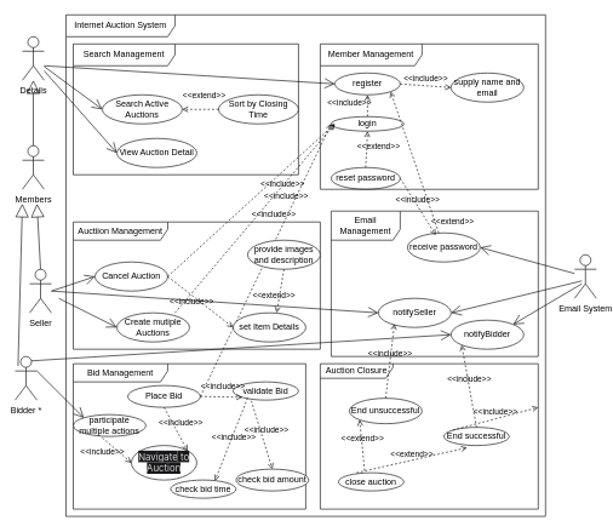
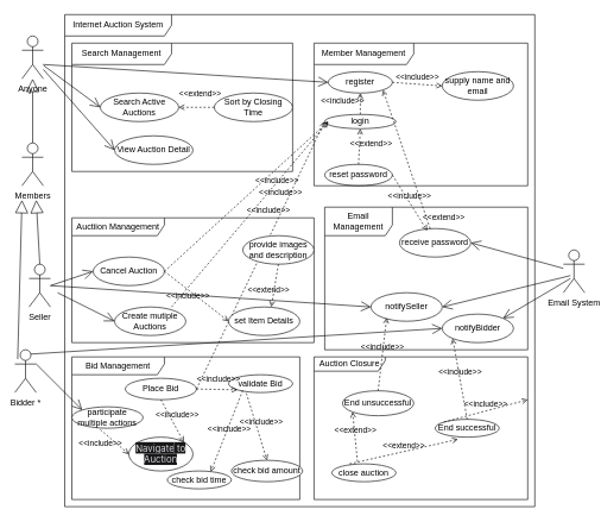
  <mxCell id="0" />
  <mxCell id="1" parent="0" />
  <mxCell id="2" value="Internet Auction System" style="shape=umlFrame;whiteSpace=wrap;html=1;pointerEvents=0;width=150;height=30;" vertex="1" parent="1"><mxGeometry x="90" y="20" width="660" height="690" as="geometry" /></mxCell>
  <mxCell id="3" value="Search Active Auctions" style="ellipse;whiteSpace=wrap;html=1;" vertex="1" parent="1"><mxGeometry x="140" y="130" width="110" height="40" as="geometry" /></mxCell>
  <mxCell id="4" value="View Auction Detail" style="ellipse;whiteSpace=wrap;html=1;" vertex="1" parent="1"><mxGeometry x="160" y="190" width="110" height="40" as="geometry" /></mxCell>
- <mxCell id="5" value="Details" style="shape=umlActor;verticalLabelPosition=bottom;verticalAlign=top;html=1;" vertex="1" parent="1"><mxGeometry x="30" y="50" width="30" height="60" as="geometry" /></mxCell>
+ <mxCell id="5" value="Anyone" style="shape=umlActor;verticalLabelPosition=bottom;verticalAlign=top;html=1;" vertex="1" parent="1"><mxGeometry x="30" y="50" width="30" height="60" as="geometry" /></mxCell>
  <mxCell id="6" value="Place Bid" style="ellipse;whiteSpace=wrap;html=1;" vertex="1" parent="1"><mxGeometry x="175" y="530" width="100" height="30" as="geometry" /></mxCell>
  <mxCell id="7" value="Cancel Auction" style="ellipse;whiteSpace=wrap;html=1;" vertex="1" parent="1"><mxGeometry x="130" y="360" width="100" height="40" as="geometry" /></mxCell>
  <mxCell id="8" value="register" style="ellipse;whiteSpace=wrap;html=1;" vertex="1" parent="1"><mxGeometry x="460" y="100" width="90" height="30" as="geometry" /></mxCell>
  <mxCell id="9" value="supply name and email" style="ellipse;whiteSpace=wrap;html=1;" vertex="1" parent="1"><mxGeometry x="620" y="100" width="100" height="40" as="geometry" /></mxCell>
  <mxCell id="10" value="Search Management" style="shape=umlFrame;whiteSpace=wrap;html=1;pointerEvents=0;width=140;height=30;" vertex="1" parent="1"><mxGeometry x="100" y="60" width="310" height="180" as="geometry" /></mxCell>
  <mxCell id="11" value="login" style="ellipse;whiteSpace=wrap;html=1;" vertex="1" parent="1"><mxGeometry x="455" y="160" width="100" height="20" as="geometry" /></mxCell>
  <mxCell id="12" value="reset password" style="ellipse;whiteSpace=wrap;html=1;" vertex="1" parent="1"><mxGeometry x="455" y="230" width="95" height="30" as="geometry" /></mxCell>
  <mxCell id="13" value="Member Management" style="shape=umlFrame;whiteSpace=wrap;html=1;pointerEvents=0;width=140;height=30;" vertex="1" parent="1"><mxGeometry x="440" y="60" width="300" height="200" as="geometry" /></mxCell>
  <mxCell id="14" value="Email System" style="shape=umlActor;verticalLabelPosition=bottom;verticalAlign=top;html=1;" vertex="1" parent="1"><mxGeometry x="790" y="350" width="30" height="60" as="geometry" /></mxCell>
  <mxCell id="15" value="" style="endArrow=open;endFill=1;endSize=12;html=1;rounded=0;entryX=0;entryY=0.5;entryDx=0;entryDy=0;" edge="1" parent="1" source="5" target="3"><mxGeometry width="160" relative="1" as="geometry"><mxPoint x="70" y="210" as="sourcePoint" /><mxPoint x="230" y="210" as="targetPoint" /></mxGeometry></mxCell>
  <mxCell id="16" value="" style="endArrow=open;endFill=1;endSize=12;html=1;rounded=0;entryX=0;entryY=0.5;entryDx=0;entryDy=0;" edge="1" parent="1" source="5" target="4"><mxGeometry width="160" relative="1" as="geometry"><mxPoint x="70" y="220" as="sourcePoint" /><mxPoint x="170" y="160" as="targetPoint" /></mxGeometry></mxCell>
  <mxCell id="17" value="" style="endArrow=block;endSize=16;endFill=0;html=1;rounded=0;" edge="1" parent="1" source="29" target="5"><mxGeometry width="160" relative="1" as="geometry"><mxPoint x="40" y="370" as="sourcePoint" /><mxPoint x="40" y="270" as="targetPoint" /></mxGeometry></mxCell>
  <mxCell id="18" value="" style="endArrow=open;endFill=1;endSize=12;html=1;rounded=0;entryX=0;entryY=0.5;entryDx=0;entryDy=0;" edge="1" parent="1" target="7"><mxGeometry width="160" relative="1" as="geometry"><mxPoint x="70" y="400" as="sourcePoint" /><mxPoint x="170" y="404.5" as="targetPoint" /></mxGeometry></mxCell>
  <mxCell id="19" value="&amp;lt;&amp;lt;include&amp;gt;&amp;gt;" style="html=1;verticalAlign=bottom;labelBackgroundColor=none;endArrow=open;endFill=0;dashed=1;rounded=0;entryX=0;entryY=0.5;entryDx=0;entryDy=0;exitX=1;exitY=0.5;exitDx=0;exitDy=0;" edge="1" parent="1" source="6" target="11"><mxGeometry x="0.255" y="13" width="160" relative="1" as="geometry"><mxPoint x="280" y="380" as="sourcePoint" /><mxPoint x="440" y="380" as="targetPoint" /><mxPoint as="offset" /></mxGeometry></mxCell>
  <mxCell id="20" value="" style="endArrow=open;endFill=1;endSize=12;html=1;rounded=0;entryX=0;entryY=0.5;entryDx=0;entryDy=0;" edge="1" parent="1" target="8"><mxGeometry width="160" relative="1" as="geometry"><mxPoint x="60" y="90" as="sourcePoint" /><mxPoint x="170" y="160" as="targetPoint" /></mxGeometry></mxCell>
  <mxCell id="21" value="&amp;lt;&amp;lt;extend&amp;gt;&amp;gt;" style="html=1;verticalAlign=bottom;labelBackgroundColor=none;endArrow=open;endFill=0;dashed=1;rounded=0;exitX=0.5;exitY=0;exitDx=0;exitDy=0;entryX=0.5;entryY=1;entryDx=0;entryDy=0;" edge="1" parent="1" source="12" target="11"><mxGeometry x="-0.167" y="-16" width="160" relative="1" as="geometry"><mxPoint x="590" y="220" as="sourcePoint" /><mxPoint x="750" y="220" as="targetPoint" /><mxPoint as="offset" /></mxGeometry></mxCell>
  <mxCell id="22" value="&amp;lt;&amp;lt;include&amp;gt;&amp;gt;" style="html=1;verticalAlign=bottom;labelBackgroundColor=none;endArrow=open;endFill=0;dashed=1;rounded=0;entryX=0;entryY=0.5;entryDx=0;entryDy=0;exitX=1;exitY=0.5;exitDx=0;exitDy=0;" edge="1" parent="1" source="8" target="9"><mxGeometry width="160" relative="1" as="geometry"><mxPoint x="290" y="380" as="sourcePoint" /><mxPoint x="470" y="190" as="targetPoint" /></mxGeometry></mxCell>
  <mxCell id="23" value="&amp;lt;&amp;lt;include&amp;gt;&amp;gt;" style="html=1;verticalAlign=bottom;labelBackgroundColor=none;endArrow=open;endFill=0;dashed=1;rounded=0;exitX=1;exitY=0.5;exitDx=0;exitDy=0;" edge="1" parent="1" source="7"><mxGeometry x="0.265" y="-19" width="160" relative="1" as="geometry"><mxPoint x="290" y="390" as="sourcePoint" /><mxPoint x="460" y="170" as="targetPoint" /><mxPoint as="offset" /></mxGeometry></mxCell>
  <mxCell id="24" value="&amp;lt;&amp;lt;include&amp;gt;&amp;gt;" style="html=1;verticalAlign=bottom;labelBackgroundColor=none;endArrow=open;endFill=0;dashed=1;rounded=0;entryX=0.5;entryY=1;entryDx=0;entryDy=0;exitX=0.5;exitY=0;exitDx=0;exitDy=0;" edge="1" parent="1" source="11" target="8"><mxGeometry x="-0.333" y="25" width="160" relative="1" as="geometry"><mxPoint x="570" y="200" as="sourcePoint" /><mxPoint x="610" y="190" as="targetPoint" /><mxPoint as="offset" /></mxGeometry></mxCell>
  <mxCell id="25" value="receive password" style="ellipse;whiteSpace=wrap;html=1;" vertex="1" parent="1"><mxGeometry x="560" y="320" width="100" height="40" as="geometry" /></mxCell>
  <mxCell id="26" value="&amp;lt;&amp;lt;extend&amp;gt;&amp;gt;" style="html=1;verticalAlign=bottom;labelBackgroundColor=none;endArrow=open;endFill=0;dashed=1;rounded=0;entryX=1;entryY=1;entryDx=0;entryDy=0;exitX=0.43;exitY=0;exitDx=0;exitDy=0;exitPerimeter=0;" edge="1" parent="1" source="25" target="8"><mxGeometry x="-1" y="-20" width="160" relative="1" as="geometry"><mxPoint x="660" y="320" as="sourcePoint" /><mxPoint x="520" y="210" as="targetPoint" /><mxPoint as="offset" /></mxGeometry></mxCell>
  <mxCell id="27" value="" style="endArrow=open;endFill=1;endSize=12;html=1;rounded=0;entryX=1;entryY=0.5;entryDx=0;entryDy=0;" edge="1" parent="1" source="14" target="25"><mxGeometry width="160" relative="1" as="geometry"><mxPoint x="550" y="400" as="sourcePoint" /><mxPoint x="710" y="400" as="targetPoint" /></mxGeometry></mxCell>
  <mxCell id="28" value="&amp;lt;&amp;lt;include&amp;gt;&amp;gt;" style="html=1;verticalAlign=bottom;labelBackgroundColor=none;endArrow=open;endFill=0;dashed=1;rounded=0;entryX=0.39;entryY=0.075;entryDx=0;entryDy=0;exitX=1;exitY=0.5;exitDx=0;exitDy=0;entryPerimeter=0;" edge="1" parent="1" source="12" target="25"><mxGeometry width="160" relative="1" as="geometry"><mxPoint x="520" y="190" as="sourcePoint" /><mxPoint x="520" y="150" as="targetPoint" /></mxGeometry></mxCell>
  <mxCell id="29" value="Members" style="shape=umlActor;verticalLabelPosition=bottom;verticalAlign=top;html=1;" vertex="1" parent="1"><mxGeometry x="30" y="200" width="30" height="60" as="geometry" /></mxCell>
  <mxCell id="30" value="Seller" style="shape=umlActor;verticalLabelPosition=bottom;verticalAlign=top;html=1;" vertex="1" parent="1"><mxGeometry x="40" y="370" width="30" height="60" as="geometry" /></mxCell>
  <mxCell id="31" value="Bidder *" style="shape=umlActor;verticalLabelPosition=bottom;verticalAlign=top;html=1;" vertex="1" parent="1"><mxGeometry x="20" y="490" width="30" height="60" as="geometry" /></mxCell>
  <mxCell id="32" value="" style="endArrow=block;endSize=16;endFill=0;html=1;rounded=0;exitX=0.5;exitY=0;exitDx=0;exitDy=0;exitPerimeter=0;" edge="1" parent="1" source="30"><mxGeometry width="160" relative="1" as="geometry"><mxPoint x="50" y="370" as="sourcePoint" /><mxPoint x="50" y="280" as="targetPoint" /></mxGeometry></mxCell>
  <mxCell id="33" value="" style="endArrow=block;endSize=16;endFill=0;html=1;rounded=0;exitX=0.133;exitY=0.217;exitDx=0;exitDy=0;exitPerimeter=0;" edge="1" parent="1" source="31"><mxGeometry width="160" relative="1" as="geometry"><mxPoint x="65" y="380" as="sourcePoint" /><mxPoint x="30" y="280" as="targetPoint" /></mxGeometry></mxCell>
  <mxCell id="34" value="Sort by Closing Time" style="ellipse;whiteSpace=wrap;html=1;" vertex="1" parent="1"><mxGeometry x="300" y="130" width="110" height="40" as="geometry" /></mxCell>
  <mxCell id="35" value="&amp;lt;&amp;lt;extend&amp;gt;&amp;gt;" style="html=1;verticalAlign=bottom;labelBackgroundColor=none;endArrow=open;endFill=0;dashed=1;rounded=0;exitX=0;exitY=0.5;exitDx=0;exitDy=0;entryX=1;entryY=0.5;entryDx=0;entryDy=0;" edge="1" parent="1" source="34" target="3"><mxGeometry x="-0.2" y="-10" width="160" relative="1" as="geometry"><mxPoint x="644" y="203" as="sourcePoint" /><mxPoint x="547" y="136" as="targetPoint" /><mxPoint as="offset" /></mxGeometry></mxCell>
  <mxCell id="36" value="Auctiion Management" style="shape=umlFrame;whiteSpace=wrap;html=1;pointerEvents=0;width=130;height=25;" vertex="1" parent="1"><mxGeometry x="100" y="305" width="340" height="175" as="geometry" /></mxCell>
  <mxCell id="37" value="set Item Details" style="ellipse;whiteSpace=wrap;html=1;" vertex="1" parent="1"><mxGeometry x="320" y="430" width="100" height="40" as="geometry" /></mxCell>
  <mxCell id="38" value="&amp;lt;&amp;lt;include&amp;gt;&amp;gt;" style="html=1;verticalAlign=bottom;labelBackgroundColor=none;endArrow=open;endFill=0;dashed=1;rounded=0;entryX=0;entryY=0.5;entryDx=0;entryDy=0;exitX=1;exitY=0.5;exitDx=0;exitDy=0;" edge="1" parent="1" source="7" target="37"><mxGeometry x="-0.073" y="-15" width="160" relative="1" as="geometry"><mxPoint x="250" y="430" as="sourcePoint" /><mxPoint x="470" y="180" as="targetPoint" /><mxPoint as="offset" /></mxGeometry></mxCell>
  <mxCell id="39" value="provide images and description" style="ellipse;whiteSpace=wrap;html=1;" vertex="1" parent="1"><mxGeometry x="340" y="330" width="100" height="40" as="geometry" /></mxCell>
  <mxCell id="40" value="&amp;lt;&amp;lt;extend&amp;gt;&amp;gt;" style="html=1;verticalAlign=bottom;labelBackgroundColor=none;endArrow=open;endFill=0;dashed=1;rounded=0;exitX=0.5;exitY=1;exitDx=0;exitDy=0;" edge="1" parent="1" source="39"><mxGeometry x="0.567" y="-6" width="160" relative="1" as="geometry"><mxPoint x="310" y="160" as="sourcePoint" /><mxPoint x="380" y="430" as="targetPoint" /><mxPoint as="offset" /></mxGeometry></mxCell>
  <mxCell id="41" value="Create mutiple Aucti&lt;span style=&quot;color: rgba(0, 0, 0, 0); font-family: monospace; font-size: 0px; text-align: start; text-wrap: nowrap;&quot;&gt;%3CmxGraphModel%3E%3Croot%3E%3CmxCell%20id%3D%220%22%2F%3E%3CmxCell%20id%3D%221%22%20parent%3D%220%22%2F%3E%3CmxCell%20id%3D%222%22%20value%3D%22%26amp%3Blt%3B%26amp%3Blt%3Bextend%26amp%3Bgt%3B%26amp%3Bgt%3B%22%20style%3D%22html%3D1%3BverticalAlign%3Dbottom%3BlabelBackgroundColor%3Dnone%3BendArrow%3Dopen%3BendFill%3D0%3Bdashed%3D1%3Brounded%3D0%3BexitX%3D0.04%3BexitY%3D0.325%3BexitDx%3D0%3BexitDy%3D0%3BentryX%3D1%3BentryY%3D1%3BentryDx%3D0%3BentryDy%3D0%3BexitPerimeter%3D0%3B%22%20edge%3D%221%22%20parent%3D%221%22%3E%3CmxGeometry%20x%3D%22-1%22%20y%3D%22-20%22%20width%3D%22160%22%20relative%3D%221%22%20as%3D%22geometry%22%3E%3CmxPoint%20x%3D%22624%22%20y%3D%22283%22%20as%3D%22sourcePoint%22%2F%3E%3CmxPoint%20x%3D%22527%22%20y%3D%22216%22%20as%3D%22targetPoint%22%2F%3E%3CmxPoint%20as%3D%22offset%22%2F%3E%3C%2FmxGeometry%3E%3C%2FmxCell%3E%3C%2Froot%3E%3C%2FmxGraphModel%3E&lt;/span&gt;ons" style="ellipse;whiteSpace=wrap;html=1;" vertex="1" parent="1"><mxGeometry x="160" y="430" width="100" height="40" as="geometry" /></mxCell>
  <mxCell id="42" value="" style="endArrow=open;endFill=1;endSize=12;html=1;rounded=0;entryX=0;entryY=0.5;entryDx=0;entryDy=0;" edge="1" parent="1" target="41"><mxGeometry width="160" relative="1" as="geometry"><mxPoint x="80" y="410" as="sourcePoint" /><mxPoint x="160" y="370" as="targetPoint" /></mxGeometry></mxCell>
  <mxCell id="43" value="Email Management" style="shape=umlFrame;whiteSpace=wrap;html=1;pointerEvents=0;width=95;height=40;" vertex="1" parent="1"><mxGeometry x="455" y="290" width="285" height="200" as="geometry" /></mxCell>
  <mxCell id="44" value="Bid Management" style="shape=umlFrame;whiteSpace=wrap;html=1;pointerEvents=0;width=130;height=25;" vertex="1" parent="1"><mxGeometry x="100" y="500" width="320" height="200" as="geometry" /></mxCell>
  <mxCell id="45" value="validate Bid" style="ellipse;whiteSpace=wrap;html=1;" vertex="1" parent="1"><mxGeometry x="320" y="525" width="90" height="25" as="geometry" /></mxCell>
  <mxCell id="46" value="&amp;lt;&amp;lt;include&amp;gt;&amp;gt;" style="html=1;verticalAlign=bottom;labelBackgroundColor=none;endArrow=open;endFill=0;dashed=1;rounded=0;entryX=0;entryY=1;entryDx=0;entryDy=0;exitX=1;exitY=0.5;exitDx=0;exitDy=0;" edge="1" parent="1" source="6" target="45"><mxGeometry x="0.079" y="6" width="160" relative="1" as="geometry"><mxPoint x="250" y="575" as="sourcePoint" /><mxPoint x="465" y="180" as="targetPoint" /><mxPoint as="offset" /></mxGeometry></mxCell>
  <mxCell id="47" value="check bid time" style="ellipse;whiteSpace=wrap;html=1;" vertex="1" parent="1"><mxGeometry x="234" y="660" width="90" height="25" as="geometry" /></mxCell>
  <mxCell id="48" value="check bid amount" style="ellipse;whiteSpace=wrap;html=1;" vertex="1" parent="1"><mxGeometry x="324" y="645" width="100" height="30" as="geometry" /></mxCell>
  <mxCell id="49" value="&amp;lt;&amp;lt;include&amp;gt;&amp;gt;" style="html=1;verticalAlign=bottom;labelBackgroundColor=none;endArrow=open;endFill=0;dashed=1;rounded=0;entryX=0.5;entryY=0;entryDx=0;entryDy=0;exitX=0.278;exitY=1.04;exitDx=0;exitDy=0;exitPerimeter=0;" edge="1" parent="1" source="45" target="48"><mxGeometry x="0.079" y="6" width="160" relative="1" as="geometry"><mxPoint x="250" y="575" as="sourcePoint" /><mxPoint x="343" y="576" as="targetPoint" /><mxPoint as="offset" /></mxGeometry></mxCell>
  <mxCell id="50" value="&amp;lt;&amp;lt;include&amp;gt;&amp;gt;" style="html=1;verticalAlign=bottom;labelBackgroundColor=none;endArrow=open;endFill=0;dashed=1;rounded=0;entryX=0.678;entryY=0.04;entryDx=0;entryDy=0;exitX=0.222;exitY=0.88;exitDx=0;exitDy=0;exitPerimeter=0;entryPerimeter=0;" edge="1" parent="1" source="45" target="47"><mxGeometry x="0.079" y="6" width="160" relative="1" as="geometry"><mxPoint x="355" y="581" as="sourcePoint" /><mxPoint x="316" y="648" as="targetPoint" /><mxPoint as="offset" /></mxGeometry></mxCell>
  <mxCell id="51" value="Auction Closure" style="shape=umlFrame;whiteSpace=wrap;html=1;pointerEvents=0;width=100;height=20;" vertex="1" parent="1"><mxGeometry x="440" y="500" width="300" height="200" as="geometry" /></mxCell>
  <mxCell id="52" value="&amp;lt;&amp;lt;include&amp;gt;&amp;gt;" style="html=1;verticalAlign=bottom;labelBackgroundColor=none;endArrow=open;endFill=0;dashed=1;rounded=0;exitX=0.8;exitY=0;exitDx=0;exitDy=0;exitPerimeter=0;" edge="1" parent="1" source="41"><mxGeometry x="0.265" y="-19" width="160" relative="1" as="geometry"><mxPoint x="260" y="370" as="sourcePoint" /><mxPoint x="460" y="170" as="targetPoint" /><mxPoint as="offset" /></mxGeometry></mxCell>
  <mxCell id="53" value="close auction" style="ellipse;whiteSpace=wrap;html=1;" vertex="1" parent="1"><mxGeometry x="465" y="650" width="90" height="25" as="geometry" /></mxCell>
  <mxCell id="54" value="End successful" style="ellipse;whiteSpace=wrap;html=1;" vertex="1" parent="1"><mxGeometry x="610" y="587.5" width="90" height="25" as="geometry" /></mxCell>
  <mxCell id="55" value="End unsuccessful" style="ellipse;whiteSpace=wrap;html=1;" vertex="1" parent="1"><mxGeometry x="480" y="547.5" width="100" height="35" as="geometry" /></mxCell>
  <mxCell id="56" value="notifySeller" style="ellipse;whiteSpace=wrap;html=1;" vertex="1" parent="1"><mxGeometry x="520" y="410" width="100" height="40" as="geometry" /></mxCell>
  <mxCell id="57" value="&amp;lt;&amp;lt;extend&amp;gt;&amp;gt;" style="html=1;verticalAlign=bottom;labelBackgroundColor=none;endArrow=open;endFill=0;dashed=1;rounded=0;exitX=0.278;exitY=0;exitDx=0;exitDy=0;exitPerimeter=0;entryX=0.356;entryY=1.12;entryDx=0;entryDy=0;entryPerimeter=0;" edge="1" parent="1" source="53" target="54"><mxGeometry width="160" relative="1" as="geometry"><mxPoint x="470" y="620" as="sourcePoint" /><mxPoint x="630" y="620" as="targetPoint" /></mxGeometry></mxCell>
  <mxCell id="58" value="&amp;lt;&amp;lt;extend&amp;gt;&amp;gt;" style="html=1;verticalAlign=bottom;labelBackgroundColor=none;endArrow=open;endFill=0;dashed=1;rounded=0;exitX=0.4;exitY=-0.12;exitDx=0;exitDy=0;exitPerimeter=0;entryX=0;entryY=1;entryDx=0;entryDy=0;" edge="1" parent="1" source="53" target="55"><mxGeometry width="160" relative="1" as="geometry"><mxPoint x="500" y="660" as="sourcePoint" /><mxPoint x="532" y="593" as="targetPoint" /></mxGeometry></mxCell>
  <mxCell id="59" value="notifyBidder" style="ellipse;whiteSpace=wrap;html=1;" vertex="1" parent="1"><mxGeometry x="620" y="440" width="100" height="40" as="geometry" /></mxCell>
  <mxCell id="60" value="" style="endArrow=open;endFill=1;endSize=12;html=1;rounded=0;entryX=1;entryY=0.5;entryDx=0;entryDy=0;" edge="1" parent="1" target="56"><mxGeometry width="160" relative="1" as="geometry"><mxPoint x="800" y="386" as="sourcePoint" /><mxPoint x="670" y="350" as="targetPoint" /></mxGeometry></mxCell>
  <mxCell id="61" value="" style="endArrow=open;endFill=1;endSize=12;html=1;rounded=0;entryX=1;entryY=0;entryDx=0;entryDy=0;" edge="1" parent="1" target="59"><mxGeometry width="160" relative="1" as="geometry"><mxPoint x="800" y="390" as="sourcePoint" /><mxPoint x="680" y="420" as="targetPoint" /></mxGeometry></mxCell>
  <mxCell id="62" value="&amp;lt;&amp;lt;include&amp;gt;&amp;gt;" style="html=1;verticalAlign=bottom;labelBackgroundColor=none;endArrow=open;endFill=0;dashed=1;rounded=0;exitX=0.5;exitY=0;exitDx=0;exitDy=0;entryX=0;entryY=1;entryDx=0;entryDy=0;" edge="1" parent="1" source="54" target="59"><mxGeometry width="160" relative="1" as="geometry"><mxPoint x="680" y="560" as="sourcePoint" /><mxPoint x="840" y="560" as="targetPoint" /></mxGeometry></mxCell>
  <mxCell id="63" value="&amp;lt;&amp;lt;include&amp;gt;&amp;gt;" style="html=1;verticalAlign=bottom;labelBackgroundColor=none;endArrow=open;endFill=0;dashed=1;rounded=0;exitX=0;exitY=0;exitDx=0;exitDy=0;" edge="1" parent="1" source="54" target="51"><mxGeometry width="160" relative="1" as="geometry"><mxPoint x="665" y="598" as="sourcePoint" /><mxPoint x="645" y="484" as="targetPoint" /></mxGeometry></mxCell>
  <mxCell id="64" value="&amp;lt;&amp;lt;include&amp;gt;&amp;gt;" style="html=1;verticalAlign=bottom;labelBackgroundColor=none;endArrow=open;endFill=0;dashed=1;rounded=0;exitX=0.5;exitY=0;exitDx=0;exitDy=0;entryX=0.22;entryY=0.875;entryDx=0;entryDy=0;entryPerimeter=0;" edge="1" parent="1" source="55" target="56"><mxGeometry width="160" relative="1" as="geometry"><mxPoint x="633" y="601" as="sourcePoint" /><mxPoint x="620" y="442" as="targetPoint" /></mxGeometry></mxCell>
  <mxCell id="65" value="" style="endArrow=open;endFill=1;endSize=12;html=1;rounded=0;entryX=0;entryY=0.5;entryDx=0;entryDy=0;" edge="1" parent="1" target="56"><mxGeometry width="160" relative="1" as="geometry"><mxPoint x="70" y="400" as="sourcePoint" /><mxPoint x="160" y="370" as="targetPoint" /></mxGeometry></mxCell>
  <mxCell id="66" value="" style="endArrow=open;endFill=1;endSize=12;html=1;rounded=0;entryX=0;entryY=0.5;entryDx=0;entryDy=0;exitX=0.75;exitY=0.1;exitDx=0;exitDy=0;exitPerimeter=0;" edge="1" parent="1" source="31" target="59"><mxGeometry width="160" relative="1" as="geometry"><mxPoint x="80" y="410" as="sourcePoint" /><mxPoint x="580" y="420" as="targetPoint" /></mxGeometry></mxCell>
  <mxCell id="67" value="&lt;span style=&quot;color: rgb(214, 214, 221); font-family: -apple-system, &amp;quot;system-ui&amp;quot;, sans-serif; font-size: 13px; text-align: left; background-color: rgb(24, 24, 24);&quot;&gt;Navigate&lt;/span&gt;&lt;span style=&quot;color: rgb(214, 214, 221); font-family: -apple-system, &amp;quot;system-ui&amp;quot;, sans-serif; font-size: 13px; text-align: left; background-color: rgb(24, 24, 24);&quot;&gt;&amp;nbsp;to Auction&lt;/span&gt;" style="ellipse;whiteSpace=wrap;html=1;" vertex="1" parent="1"><mxGeometry x="180" y="612.5" width="90" height="47.5" as="geometry" /></mxCell>
  <mxCell id="68" value="&amp;lt;&amp;lt;include&amp;gt;&amp;gt;" style="html=1;verticalAlign=bottom;labelBackgroundColor=none;endArrow=open;endFill=0;dashed=1;rounded=0;entryX=1;entryY=0;entryDx=0;entryDy=0;exitX=0.5;exitY=1;exitDx=0;exitDy=0;" edge="1" parent="1" source="6" target="67"><mxGeometry x="0.079" y="6" width="160" relative="1" as="geometry"><mxPoint x="350" y="557" as="sourcePoint" /><mxPoint x="302" y="649" as="targetPoint" /><mxPoint as="offset" /></mxGeometry></mxCell>
  <mxCell id="69" value="participate multiple actions" style="ellipse;whiteSpace=wrap;html=1;" vertex="1" parent="1"><mxGeometry x="100" y="570" width="100" height="30" as="geometry" /></mxCell>
  <mxCell id="70" value="" style="endArrow=open;endFill=1;endSize=12;html=1;rounded=0;entryX=0;entryY=0;entryDx=0;entryDy=0;exitX=1;exitY=0.333;exitDx=0;exitDy=0;exitPerimeter=0;" edge="1" parent="1" source="31" target="69"><mxGeometry width="160" relative="1" as="geometry"><mxPoint x="60" y="520" as="sourcePoint" /><mxPoint x="186" y="562" as="targetPoint" /></mxGeometry></mxCell>
  <mxCell id="71" value="&amp;lt;&amp;lt;include&amp;gt;&amp;gt;" style="html=1;verticalAlign=bottom;labelBackgroundColor=none;endArrow=open;endFill=0;dashed=1;rounded=0;entryX=0;entryY=0.5;entryDx=0;entryDy=0;exitX=0.4;exitY=1.067;exitDx=0;exitDy=0;exitPerimeter=0;" edge="1" parent="1" source="69" target="67"><mxGeometry x="-0.309" y="-21" width="160" relative="1" as="geometry"><mxPoint x="250" y="580" as="sourcePoint" /><mxPoint x="267" y="630" as="targetPoint" /><mxPoint as="offset" /></mxGeometry></mxCell>
